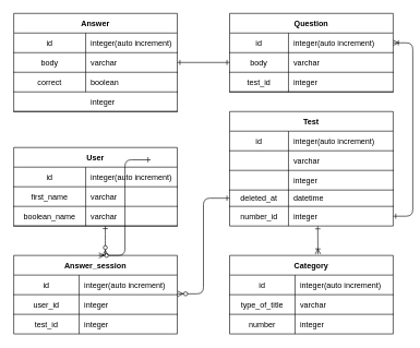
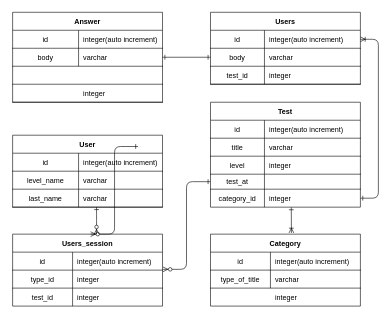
  <mxCell id="0" />
  <mxCell id="1" parent="0" />
  <mxCell id="2" value="" style="edgeStyle=entityRelationEdgeStyle;endArrow=ERone;startArrow=ERoneToMany;endFill=0;startFill=0;" parent="1" source="4" target="26" edge="1"><mxGeometry width="100" height="100" relative="1" as="geometry"><mxPoint x="300" y="80" as="sourcePoint" /><mxPoint x="360" y="105" as="targetPoint" /></mxGeometry></mxCell>
- <mxCell id="3" value="Question" style="shape=table;startSize=30;container=1;collapsible=1;childLayout=tableLayout;fixedRows=1;rowLines=0;fontStyle=1;align=center;resizeLast=1;" parent="1" vertex="1"><mxGeometry x="350" y="20" width="250" height="120" as="geometry" /></mxCell>
+ <mxCell id="3" value="Users" style="shape=table;startSize=30;container=1;collapsible=1;childLayout=tableLayout;fixedRows=1;rowLines=0;fontStyle=1;align=center;resizeLast=1;" parent="1" vertex="1"><mxGeometry x="350" y="20" width="250" height="120" as="geometry" /></mxCell>
  <mxCell id="4" value="" style="shape=partialRectangle;collapsible=0;dropTarget=0;pointerEvents=0;fillColor=none;points=[[0,0.5],[1,0.5]];portConstraint=eastwest;top=0;left=0;right=0;bottom=1;" parent="3" vertex="1"><mxGeometry y="30" width="250" height="30" as="geometry" /></mxCell>
  <mxCell id="5" value="id" style="shape=partialRectangle;overflow=hidden;connectable=0;fillColor=none;top=0;left=0;bottom=0;right=0;fontStyle=0;" parent="4" vertex="1"><mxGeometry width="90" height="30" as="geometry" /></mxCell>
  <mxCell id="6" value="integer(auto increment)" style="shape=partialRectangle;overflow=hidden;connectable=0;fillColor=none;top=0;left=0;bottom=0;right=0;align=left;spacingLeft=6;fontStyle=0;" parent="4" vertex="1"><mxGeometry x="90" width="160" height="30" as="geometry" /></mxCell>
  <mxCell id="7" style="shape=partialRectangle;collapsible=0;dropTarget=0;pointerEvents=0;fillColor=none;points=[[0,0.5],[1,0.5]];portConstraint=eastwest;top=0;left=0;right=0;bottom=1;" parent="3" vertex="1"><mxGeometry y="60" width="250" height="30" as="geometry" /></mxCell>
  <mxCell id="8" value="body" style="shape=partialRectangle;overflow=hidden;connectable=0;fillColor=none;top=0;left=0;bottom=0;right=0;fontStyle=0;" parent="7" vertex="1"><mxGeometry width="90" height="30" as="geometry" /></mxCell>
  <mxCell id="9" value="varchar" style="shape=partialRectangle;overflow=hidden;connectable=0;fillColor=none;top=0;left=0;bottom=0;right=0;align=left;spacingLeft=6;fontStyle=0;" parent="7" vertex="1"><mxGeometry x="90" width="160" height="30" as="geometry" /></mxCell>
  <mxCell id="10" style="shape=partialRectangle;collapsible=0;dropTarget=0;pointerEvents=0;fillColor=none;points=[[0,0.5],[1,0.5]];portConstraint=eastwest;top=0;left=0;right=0;bottom=1;" parent="3" vertex="1"><mxGeometry y="90" width="250" height="30" as="geometry" /></mxCell>
  <mxCell id="11" value="test_id" style="shape=partialRectangle;overflow=hidden;connectable=0;fillColor=none;top=0;left=0;bottom=0;right=0;fontStyle=0;" parent="10" vertex="1"><mxGeometry width="90" height="30" as="geometry" /></mxCell>
  <mxCell id="12" value="integer" style="shape=partialRectangle;overflow=hidden;connectable=0;fillColor=none;top=0;left=0;bottom=0;right=0;align=left;spacingLeft=6;fontStyle=0;" parent="10" vertex="1"><mxGeometry x="90" width="160" height="30" as="geometry" /></mxCell>
  <mxCell id="13" value="Test" style="shape=table;startSize=30;container=1;collapsible=1;childLayout=tableLayout;fixedRows=1;rowLines=0;fontStyle=1;align=center;resizeLast=1;" parent="1" vertex="1"><mxGeometry x="350" y="170" width="250" height="175" as="geometry" /></mxCell>
  <mxCell id="14" value="" style="shape=partialRectangle;collapsible=0;dropTarget=0;pointerEvents=0;fillColor=none;points=[[0,0.5],[1,0.5]];portConstraint=eastwest;top=0;left=0;right=0;bottom=1;" parent="13" vertex="1"><mxGeometry y="30" width="250" height="30" as="geometry" /></mxCell>
  <mxCell id="15" value="id" style="shape=partialRectangle;overflow=hidden;connectable=0;fillColor=none;top=0;left=0;bottom=0;right=0;fontStyle=0;" parent="14" vertex="1"><mxGeometry width="90" height="30" as="geometry" /></mxCell>
  <mxCell id="16" value="integer(auto increment)" style="shape=partialRectangle;overflow=hidden;connectable=0;fillColor=none;top=0;left=0;bottom=0;right=0;align=left;spacingLeft=6;fontStyle=0;" parent="14" vertex="1"><mxGeometry x="90" width="160" height="30" as="geometry" /></mxCell>
  <mxCell id="17" style="shape=partialRectangle;collapsible=0;dropTarget=0;pointerEvents=0;fillColor=none;points=[[0,0.5],[1,0.5]];portConstraint=eastwest;top=0;left=0;right=0;bottom=1;" parent="13" vertex="1"><mxGeometry y="60" width="250" height="30" as="geometry" /></mxCell>
+ <mxCell id="18" value="title" style="shape=partialRectangle;overflow=hidden;connectable=0;fillColor=none;top=0;left=0;bottom=0;right=0;fontStyle=0;" parent="17" vertex="1"><mxGeometry width="90" height="30" as="geometry" /></mxCell>
  <mxCell id="19" value="varchar" style="shape=partialRectangle;overflow=hidden;connectable=0;fillColor=none;top=0;left=0;bottom=0;right=0;align=left;spacingLeft=6;fontStyle=0;" parent="17" vertex="1"><mxGeometry x="90" width="160" height="30" as="geometry" /></mxCell>
  <mxCell id="20" style="shape=partialRectangle;collapsible=0;dropTarget=0;pointerEvents=0;fillColor=none;points=[[0,0.5],[1,0.5]];portConstraint=eastwest;top=0;left=0;right=0;bottom=1;" parent="13" vertex="1"><mxGeometry y="90" width="250" height="30" as="geometry" /></mxCell>
+ <mxCell id="21" value="level" style="shape=partialRectangle;overflow=hidden;connectable=0;fillColor=none;top=0;left=0;bottom=0;right=0;fontStyle=0;" parent="20" vertex="1"><mxGeometry width="90" height="30" as="geometry" /></mxCell>
  <mxCell id="22" value="integer" style="shape=partialRectangle;overflow=hidden;connectable=0;fillColor=none;top=0;left=0;bottom=0;right=0;align=left;spacingLeft=6;fontStyle=0;" parent="20" vertex="1"><mxGeometry x="90" width="160" height="30" as="geometry" /></mxCell>
  <mxCell id="23" style="shape=partialRectangle;collapsible=0;dropTarget=0;pointerEvents=0;fillColor=none;points=[[0,0.5],[1,0.5]];portConstraint=eastwest;top=0;left=0;right=0;bottom=1;" parent="13" vertex="1"><mxGeometry y="120" width="250" height="25" as="geometry" /></mxCell>
- <mxCell id="24" value="deleted_at" style="shape=partialRectangle;overflow=hidden;connectable=0;fillColor=none;top=0;left=0;bottom=0;right=0;fontStyle=0;" parent="23" vertex="1"><mxGeometry width="90" height="25" as="geometry" /></mxCell>
- <mxCell id="25" value="datetime" style="shape=partialRectangle;overflow=hidden;connectable=0;fillColor=none;top=0;left=0;bottom=0;right=0;align=left;spacingLeft=6;fontStyle=0;" parent="23" vertex="1"><mxGeometry x="90" width="160" height="25" as="geometry" /></mxCell>
+ <mxCell id="24" value="test_at" style="shape=partialRectangle;overflow=hidden;connectable=0;fillColor=none;top=0;left=0;bottom=0;right=0;fontStyle=0;" parent="23" vertex="1"><mxGeometry width="90" height="25" as="geometry" /></mxCell>
  <mxCell id="26" value="" style="shape=partialRectangle;collapsible=0;dropTarget=0;pointerEvents=0;fillColor=none;points=[[0,0.5],[1,0.5]];portConstraint=eastwest;top=0;left=0;right=0;bottom=0;" parent="13" vertex="1"><mxGeometry y="145" width="250" height="30" as="geometry" /></mxCell>
- <mxCell id="27" value="number_id" style="shape=partialRectangle;overflow=hidden;connectable=0;fillColor=none;top=0;left=0;bottom=0;right=0;" parent="26" vertex="1"><mxGeometry width="90" height="30" as="geometry" /></mxCell>
+ <mxCell id="27" value="category_id" style="shape=partialRectangle;overflow=hidden;connectable=0;fillColor=none;top=0;left=0;bottom=0;right=0;" parent="26" vertex="1"><mxGeometry width="90" height="30" as="geometry" /></mxCell>
  <mxCell id="28" value="integer" style="shape=partialRectangle;overflow=hidden;connectable=0;fillColor=none;top=0;left=0;bottom=0;right=0;align=left;spacingLeft=6;" parent="26" vertex="1"><mxGeometry x="90" width="160" height="30" as="geometry" /></mxCell>
  <mxCell id="29" value="Answer" style="shape=table;startSize=30;container=1;collapsible=1;childLayout=tableLayout;fixedRows=1;rowLines=0;fontStyle=1;align=center;resizeLast=1;" parent="1" vertex="1"><mxGeometry x="20" y="20" width="250" height="150" as="geometry"><mxRectangle x="120" y="120" width="80" height="30" as="alternateBounds" /></mxGeometry></mxCell>
  <mxCell id="30" style="shape=partialRectangle;collapsible=0;dropTarget=0;pointerEvents=0;fillColor=none;points=[[0,0.5],[1,0.5]];portConstraint=eastwest;top=0;left=0;right=0;bottom=1;" parent="29" vertex="1"><mxGeometry y="30" width="250" height="30" as="geometry" /></mxCell>
  <mxCell id="31" value="id" style="shape=partialRectangle;overflow=hidden;connectable=0;fillColor=none;top=0;left=0;bottom=0;right=0;fontStyle=0;" parent="30" vertex="1"><mxGeometry width="110" height="30" as="geometry" /></mxCell>
  <mxCell id="32" value="integer(auto increment)" style="shape=partialRectangle;overflow=hidden;connectable=0;fillColor=none;top=0;left=0;bottom=0;right=0;align=left;spacingLeft=6;fontStyle=0;" parent="30" vertex="1"><mxGeometry x="110" width="140" height="30" as="geometry" /></mxCell>
  <mxCell id="33" value="" style="shape=partialRectangle;collapsible=0;dropTarget=0;pointerEvents=0;fillColor=none;points=[[0,0.5],[1,0.5]];portConstraint=eastwest;top=0;left=0;right=0;bottom=1;" parent="29" vertex="1"><mxGeometry y="60" width="250" height="30" as="geometry" /></mxCell>
  <mxCell id="34" value="body" style="shape=partialRectangle;overflow=hidden;connectable=0;fillColor=none;top=0;left=0;bottom=0;right=0;fontStyle=0;" parent="33" vertex="1"><mxGeometry width="110" height="30" as="geometry" /></mxCell>
  <mxCell id="35" value="varchar" style="shape=partialRectangle;overflow=hidden;connectable=0;fillColor=none;top=0;left=0;bottom=0;right=0;align=left;spacingLeft=6;fontStyle=0;" parent="33" vertex="1"><mxGeometry x="110" width="140" height="30" as="geometry" /></mxCell>
  <mxCell id="36" style="shape=partialRectangle;collapsible=0;dropTarget=0;pointerEvents=0;fillColor=none;points=[[0,0.5],[1,0.5]];portConstraint=eastwest;top=0;left=0;right=0;bottom=1;" parent="29" vertex="1"><mxGeometry y="90" width="250" height="30" as="geometry" /></mxCell>
- <mxCell id="37" value="correct" style="shape=partialRectangle;overflow=hidden;connectable=0;fillColor=none;top=0;left=0;bottom=0;right=0;fontStyle=0;" parent="36" vertex="1"><mxGeometry width="110" height="30" as="geometry" /></mxCell>
- <mxCell id="38" value="boolean" style="shape=partialRectangle;overflow=hidden;connectable=0;fillColor=none;top=0;left=0;bottom=0;right=0;align=left;spacingLeft=6;fontStyle=0;" parent="36" vertex="1"><mxGeometry x="110" width="140" height="30" as="geometry" /></mxCell>
  <mxCell id="39" style="shape=partialRectangle;collapsible=0;dropTarget=0;pointerEvents=0;fillColor=none;points=[[0,0.5],[1,0.5]];portConstraint=eastwest;top=0;left=0;right=0;bottom=1;" parent="29" vertex="1"><mxGeometry y="120" width="250" height="30" as="geometry" /></mxCell>
  <mxCell id="40" value="integer" style="shape=partialRectangle;overflow=hidden;connectable=0;fillColor=none;top=0;left=0;bottom=0;right=0;align=left;spacingLeft=6;fontStyle=0;" parent="39" vertex="1"><mxGeometry x="110" width="140" height="30" as="geometry" /></mxCell>
  <mxCell id="41" value="Category" style="shape=table;startSize=30;container=1;collapsible=1;childLayout=tableLayout;fixedRows=1;rowLines=0;fontStyle=1;align=center;resizeLast=1;" parent="1" vertex="1"><mxGeometry x="350" y="390" width="250" height="120" as="geometry" /></mxCell>
  <mxCell id="42" value="" style="shape=partialRectangle;collapsible=0;dropTarget=0;pointerEvents=0;fillColor=none;points=[[0,0.5],[1,0.5]];portConstraint=eastwest;top=0;left=0;right=0;bottom=1;" parent="41" vertex="1"><mxGeometry y="30" width="250" height="30" as="geometry" /></mxCell>
  <mxCell id="43" value="id" style="shape=partialRectangle;overflow=hidden;connectable=0;fillColor=none;top=0;left=0;bottom=0;right=0;fontStyle=0;" parent="42" vertex="1"><mxGeometry width="100" height="30" as="geometry" /></mxCell>
  <mxCell id="44" value="integer(auto increment)" style="shape=partialRectangle;overflow=hidden;connectable=0;fillColor=none;top=0;left=0;bottom=0;right=0;align=left;spacingLeft=6;fontStyle=0;" parent="42" vertex="1"><mxGeometry x="100" width="150" height="30" as="geometry" /></mxCell>
  <mxCell id="45" style="shape=partialRectangle;collapsible=0;dropTarget=0;pointerEvents=0;fillColor=none;points=[[0,0.5],[1,0.5]];portConstraint=eastwest;top=0;left=0;right=0;bottom=1;" parent="41" vertex="1"><mxGeometry y="60" width="250" height="30" as="geometry" /></mxCell>
  <mxCell id="46" value="type_of_title" style="shape=partialRectangle;overflow=hidden;connectable=0;fillColor=none;top=0;left=0;bottom=0;right=0;fontStyle=0;" parent="45" vertex="1"><mxGeometry width="100" height="30" as="geometry" /></mxCell>
  <mxCell id="47" value="varchar" style="shape=partialRectangle;overflow=hidden;connectable=0;fillColor=none;top=0;left=0;bottom=0;right=0;align=left;spacingLeft=6;fontStyle=0;" parent="45" vertex="1"><mxGeometry x="100" width="150" height="30" as="geometry" /></mxCell>
  <mxCell id="48" value="" style="shape=partialRectangle;collapsible=0;dropTarget=0;pointerEvents=0;fillColor=none;points=[[0,0.5],[1,0.5]];portConstraint=eastwest;top=0;left=0;right=0;bottom=0;" parent="41" vertex="1"><mxGeometry y="90" width="250" height="30" as="geometry" /></mxCell>
- <mxCell id="49" value="number" style="shape=partialRectangle;overflow=hidden;connectable=0;fillColor=none;top=0;left=0;bottom=0;right=0;" parent="48" vertex="1"><mxGeometry width="100" height="30" as="geometry" /></mxCell>
  <mxCell id="50" value="integer" style="shape=partialRectangle;overflow=hidden;connectable=0;fillColor=none;top=0;left=0;bottom=0;right=0;align=left;spacingLeft=6;" parent="48" vertex="1"><mxGeometry x="100" width="150" height="30" as="geometry" /></mxCell>
  <mxCell id="51" value="" style="edgeStyle=orthogonalEdgeStyle;rounded=0;orthogonalLoop=1;jettySize=auto;html=1;exitX=1;exitY=0.5;exitDx=0;exitDy=0;entryX=0;entryY=0.5;entryDx=0;entryDy=0;endArrow=ERone;endFill=0;startArrow=ERone;startFill=0;" parent="1" source="33" target="7" edge="1"><mxGeometry relative="1" as="geometry"><mxPoint x="155" y="190" as="sourcePoint" /><mxPoint x="155" y="270" as="targetPoint" /></mxGeometry></mxCell>
  <mxCell id="52" value="" style="endArrow=ERone;startArrow=ERoneToMany;endFill=0;startFill=0;entryX=0.539;entryY=1.011;entryDx=0;entryDy=0;entryPerimeter=0;" parent="1" target="26" edge="1"><mxGeometry width="100" height="100" relative="1" as="geometry"><mxPoint x="485" y="388" as="sourcePoint" /><mxPoint x="486" y="345" as="targetPoint" /></mxGeometry></mxCell>
  <mxCell id="53" value="User" style="shape=table;startSize=30;container=1;collapsible=1;childLayout=tableLayout;fixedRows=1;rowLines=0;fontStyle=1;align=center;resizeLast=1;" parent="1" vertex="1"><mxGeometry x="20" y="225" width="250" height="120" as="geometry"><mxRectangle x="120" y="120" width="80" height="30" as="alternateBounds" /></mxGeometry></mxCell>
  <mxCell id="54" style="shape=partialRectangle;collapsible=0;dropTarget=0;pointerEvents=0;fillColor=none;points=[[0,0.5],[1,0.5]];portConstraint=eastwest;top=0;left=0;right=0;bottom=1;" parent="53" vertex="1"><mxGeometry y="30" width="250" height="30" as="geometry" /></mxCell>
  <mxCell id="55" value="id" style="shape=partialRectangle;overflow=hidden;connectable=0;fillColor=none;top=0;left=0;bottom=0;right=0;fontStyle=0;" parent="54" vertex="1"><mxGeometry width="110" height="30" as="geometry" /></mxCell>
  <mxCell id="56" value="integer(auto increment)" style="shape=partialRectangle;overflow=hidden;connectable=0;fillColor=none;top=0;left=0;bottom=0;right=0;align=left;spacingLeft=6;fontStyle=0;" parent="54" vertex="1"><mxGeometry x="110" width="140" height="30" as="geometry" /></mxCell>
  <mxCell id="57" value="" style="shape=partialRectangle;collapsible=0;dropTarget=0;pointerEvents=0;fillColor=none;points=[[0,0.5],[1,0.5]];portConstraint=eastwest;top=0;left=0;right=0;bottom=1;" parent="53" vertex="1"><mxGeometry y="60" width="250" height="30" as="geometry" /></mxCell>
- <mxCell id="58" value="first_name" style="shape=partialRectangle;overflow=hidden;connectable=0;fillColor=none;top=0;left=0;bottom=0;right=0;fontStyle=0;" parent="57" vertex="1"><mxGeometry width="110" height="30" as="geometry" /></mxCell>
+ <mxCell id="58" value="level_name" style="shape=partialRectangle;overflow=hidden;connectable=0;fillColor=none;top=0;left=0;bottom=0;right=0;fontStyle=0;" parent="57" vertex="1"><mxGeometry width="110" height="30" as="geometry" /></mxCell>
  <mxCell id="59" value="varchar" style="shape=partialRectangle;overflow=hidden;connectable=0;fillColor=none;top=0;left=0;bottom=0;right=0;align=left;spacingLeft=6;fontStyle=0;" parent="57" vertex="1"><mxGeometry x="110" width="140" height="30" as="geometry" /></mxCell>
  <mxCell id="60" style="shape=partialRectangle;collapsible=0;dropTarget=0;pointerEvents=0;fillColor=none;points=[[0,0.5],[1,0.5]];portConstraint=eastwest;top=0;left=0;right=0;bottom=1;" parent="53" vertex="1"><mxGeometry y="90" width="250" height="30" as="geometry" /></mxCell>
- <mxCell id="61" value="boolean_name" style="shape=partialRectangle;overflow=hidden;connectable=0;fillColor=none;top=0;left=0;bottom=0;right=0;fontStyle=0;" parent="60" vertex="1"><mxGeometry width="110" height="30" as="geometry" /></mxCell>
+ <mxCell id="61" value="last_name" style="shape=partialRectangle;overflow=hidden;connectable=0;fillColor=none;top=0;left=0;bottom=0;right=0;fontStyle=0;" parent="60" vertex="1"><mxGeometry width="110" height="30" as="geometry" /></mxCell>
  <mxCell id="62" value="varchar" style="shape=partialRectangle;overflow=hidden;connectable=0;fillColor=none;top=0;left=0;bottom=0;right=0;align=left;spacingLeft=6;fontStyle=0;" parent="60" vertex="1"><mxGeometry x="110" width="140" height="30" as="geometry" /></mxCell>
- <mxCell id="63" value="Answer_session" style="shape=table;startSize=30;container=1;collapsible=1;childLayout=tableLayout;fixedRows=1;rowLines=0;fontStyle=1;align=center;resizeLast=1;" parent="1" vertex="1"><mxGeometry x="20" y="390" width="250" height="120" as="geometry" /></mxCell>
+ <mxCell id="63" value="Users_session" style="shape=table;startSize=30;container=1;collapsible=1;childLayout=tableLayout;fixedRows=1;rowLines=0;fontStyle=1;align=center;resizeLast=1;" parent="1" vertex="1"><mxGeometry x="20" y="390" width="250" height="120" as="geometry" /></mxCell>
  <mxCell id="64" value="" style="shape=partialRectangle;collapsible=0;dropTarget=0;pointerEvents=0;fillColor=none;points=[[0,0.5],[1,0.5]];portConstraint=eastwest;top=0;left=0;right=0;bottom=1;" parent="63" vertex="1"><mxGeometry y="30" width="250" height="30" as="geometry" /></mxCell>
  <mxCell id="65" value="id" style="shape=partialRectangle;overflow=hidden;connectable=0;fillColor=none;top=0;left=0;bottom=0;right=0;fontStyle=0;" parent="64" vertex="1"><mxGeometry width="100" height="30" as="geometry" /></mxCell>
  <mxCell id="66" value="integer(auto increment)" style="shape=partialRectangle;overflow=hidden;connectable=0;fillColor=none;top=0;left=0;bottom=0;right=0;align=left;spacingLeft=6;fontStyle=0;" parent="64" vertex="1"><mxGeometry x="100" width="150" height="30" as="geometry" /></mxCell>
  <mxCell id="67" style="shape=partialRectangle;collapsible=0;dropTarget=0;pointerEvents=0;fillColor=none;points=[[0,0.5],[1,0.5]];portConstraint=eastwest;top=0;left=0;right=0;bottom=1;" parent="63" vertex="1"><mxGeometry y="60" width="250" height="30" as="geometry" /></mxCell>
- <mxCell id="68" value="user_id" style="shape=partialRectangle;overflow=hidden;connectable=0;fillColor=none;top=0;left=0;bottom=0;right=0;fontStyle=0;" parent="67" vertex="1"><mxGeometry width="100" height="30" as="geometry" /></mxCell>
+ <mxCell id="68" value="type_id" style="shape=partialRectangle;overflow=hidden;connectable=0;fillColor=none;top=0;left=0;bottom=0;right=0;fontStyle=0;" parent="67" vertex="1"><mxGeometry width="100" height="30" as="geometry" /></mxCell>
  <mxCell id="69" value="integer" style="shape=partialRectangle;overflow=hidden;connectable=0;fillColor=none;top=0;left=0;bottom=0;right=0;align=left;spacingLeft=6;fontStyle=0;" parent="67" vertex="1"><mxGeometry x="100" width="150" height="30" as="geometry" /></mxCell>
  <mxCell id="70" value="" style="shape=partialRectangle;collapsible=0;dropTarget=0;pointerEvents=0;fillColor=none;points=[[0,0.5],[1,0.5]];portConstraint=eastwest;top=0;left=0;right=0;bottom=0;" parent="63" vertex="1"><mxGeometry y="90" width="250" height="30" as="geometry" /></mxCell>
  <mxCell id="71" value="test_id" style="shape=partialRectangle;overflow=hidden;connectable=0;fillColor=none;top=0;left=0;bottom=0;right=0;" parent="70" vertex="1"><mxGeometry width="100" height="30" as="geometry" /></mxCell>
  <mxCell id="72" value="integer" style="shape=partialRectangle;overflow=hidden;connectable=0;fillColor=none;top=0;left=0;bottom=0;right=0;align=left;spacingLeft=6;" parent="70" vertex="1"><mxGeometry x="100" width="150" height="30" as="geometry" /></mxCell>
  <mxCell id="73" value="" style="endArrow=ERone;startArrow=ERzeroToMany;endFill=0;startFill=1;entryX=0;entryY=0.5;entryDx=0;entryDy=0;exitX=1.003;exitY=-0.044;exitDx=0;exitDy=0;exitPerimeter=0;edgeStyle=elbowEdgeStyle;" parent="1" source="67" target="23" edge="1"><mxGeometry width="100" height="100" relative="1" as="geometry"><mxPoint x="290.25" y="471.67" as="sourcePoint" /><mxPoint x="290" y="429" as="targetPoint" /></mxGeometry></mxCell>
  <mxCell id="74" value="" style="endArrow=ERone;startArrow=ERzeroToMany;endFill=0;startFill=1;edgeStyle=elbowEdgeStyle;" parent="1" edge="1"><mxGeometry width="100" height="100" relative="1" as="geometry"><mxPoint x="150" y="390" as="sourcePoint" /><mxPoint x="229.25" y="243.82" as="targetPoint" /></mxGeometry></mxCell>
  <mxCell id="75" value="" style="endArrow=ERone;startArrow=ERzeroToMany;endFill=0;startFill=1;edgeStyle=elbowEdgeStyle;" edge="1" parent="1" target="60"><mxGeometry width="100" height="100" relative="1" as="geometry"><mxPoint x="160" y="390" as="sourcePoint" /><mxPoint x="160" y="340" as="targetPoint" /></mxGeometry></mxCell>
